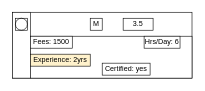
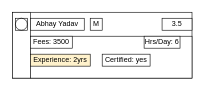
  <mxCell id="0" />
  <mxCell id="1" parent="0" />
  <mxCell id="2" value="" style="whiteSpace=wrap;html=1;" vertex="1" parent="1"><mxGeometry x="20" y="20" width="300" height="110" as="geometry" /></mxCell>
  <mxCell id="3" value="" style="whiteSpace=wrap;html=1;" vertex="1" parent="1"><mxGeometry x="20" y="20" width="30" height="110" as="geometry" /></mxCell>
  <mxCell id="4" value="" style="shape=stencil(tZThDoIgEICfhr8NYT1Ao3oP0jOZBAwo6+1D0S1NXWu4Oba70+8+kRNR5ipuABFcIXpEhGQYhzXEzSTmzkDuY/LBreAXCbHivNU1NKLwPUOoCqzwbZWeED6Ee9qLslwrFSBCKzeqfNQDjAsVnsXPCOvbv0aRCfwbeLC9ZMwicv4du9tvA8428h1jB/vkvunAY+Nsqw+XDJz9j6UsZJYON2UXntdXq++qmJWx7Vytn/fpME6HdVZooS1lpbaw4lMKKeNMr+wgSCmMg8TeA32xffdiX/5dNv7IusQb);whiteSpace=wrap;html=1;" vertex="1" parent="1"><mxGeometry x="25" y="30" width="20" height="20" as="geometry" /></mxCell>
- <mxCell id="6" value="3.5" style="whiteSpace=wrap;html=1;" vertex="1" parent="1"><mxGeometry x="205" y="30" width="50" height="20" as="geometry" /></mxCell>
+ <mxCell id="5" value="Abhay Yadav" style="whiteSpace=wrap;html=1;" vertex="1" parent="1"><mxGeometry x="50" y="30" width="90" height="20" as="geometry" /></mxCell>
+ <mxCell id="6" value="3.5" style="whiteSpace=wrap;html=1;" vertex="1" parent="1"><mxGeometry x="270" y="30" width="50" height="20" as="geometry" /></mxCell>
  <mxCell id="7" value="" style="whiteSpace=wrap;html=1;" vertex="1" parent="1"><mxGeometry x="50" y="60" width="270" height="70" as="geometry" /></mxCell>
- <mxCell id="8" value="Fees: 1500" style="whiteSpace=wrap;html=1;" vertex="1" parent="1"><mxGeometry x="50" y="60" width="70" height="20" as="geometry" /></mxCell>
+ <mxCell id="8" value="Fees: 3500" style="whiteSpace=wrap;html=1;" vertex="1" parent="1"><mxGeometry x="50" y="60" width="70" height="20" as="geometry" /></mxCell>
  <mxCell id="9" value="M" style="whiteSpace=wrap;html=1;" vertex="1" parent="1"><mxGeometry x="150" y="30" width="20" height="20" as="geometry" /></mxCell>
  <mxCell id="10" value="Hrs/Day: 6" style="whiteSpace=wrap;html=1;" vertex="1" parent="1"><mxGeometry x="240" y="60" width="60" height="20" as="geometry" /></mxCell>
  <mxCell id="11" value="Experience: 2yrs" style="whiteSpace=wrap;html=1;fillColor=#fff2cc;" vertex="1" parent="1"><mxGeometry x="50" y="90" width="100" height="20" as="geometry" /></mxCell>
- <mxCell id="12" value="Certified: yes" style="whiteSpace=wrap;html=1;" vertex="1" parent="1"><mxGeometry x="170" y="105" width="80" height="20" as="geometry" /></mxCell>
+ <mxCell id="12" value="Certified: yes" style="whiteSpace=wrap;html=1;" vertex="1" parent="1"><mxGeometry x="170" y="90" width="80" height="20" as="geometry" /></mxCell>
